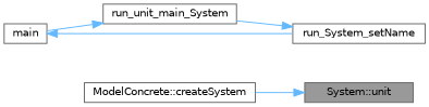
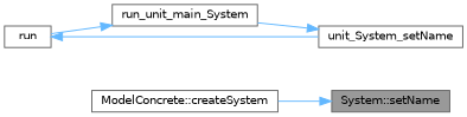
  digraph {
    rankdir=RL
    node [color=grey40 fillcolor=white fontname=Helvetica fontsize=10 shape=box style=filled]
    edge [color=steelblue1 dir=back fontname=Helvetica fontsize=10 labelfontname=Helvetica labelfontsize=10 style=solid]
-   n1 [color=gray40 fillcolor=grey60 fontcolor=black height=0.2 label="System::unit" width=0.4]
+   n1 [color=gray40 fillcolor=grey60 fontcolor=black height=0.2 label="System::setName" width=0.4]
    n2 [height=0.2 label="ModelConcrete::createSystem" width=0.4]
-   n3 [height=0.2 label=run_System_setName width=0.4]
+   n3 [height=0.2 label=unit_System_setName width=0.4]
    n4 [height=0.2 label=run_unit_main_System width=0.4]
-   n5 [height=0.2 label=main width=0.4]
+   n5 [height=0.2 label=run width=0.4]
    n1 -> n2
    n3 -> n4
    n4 -> n5
    n5 -> n3
  }
